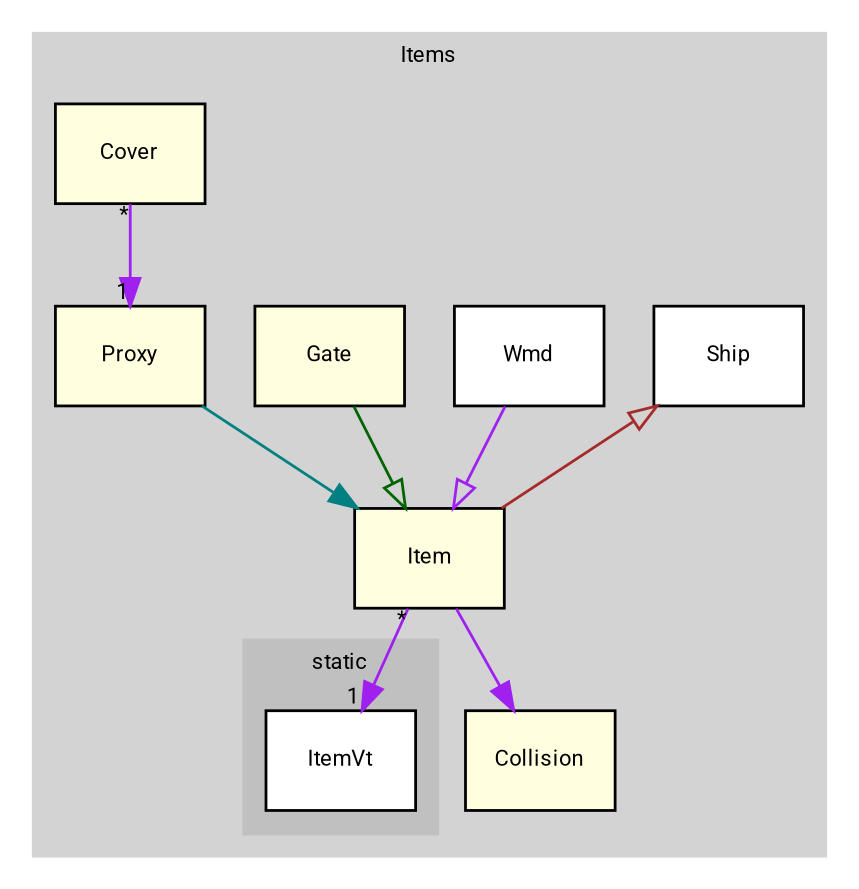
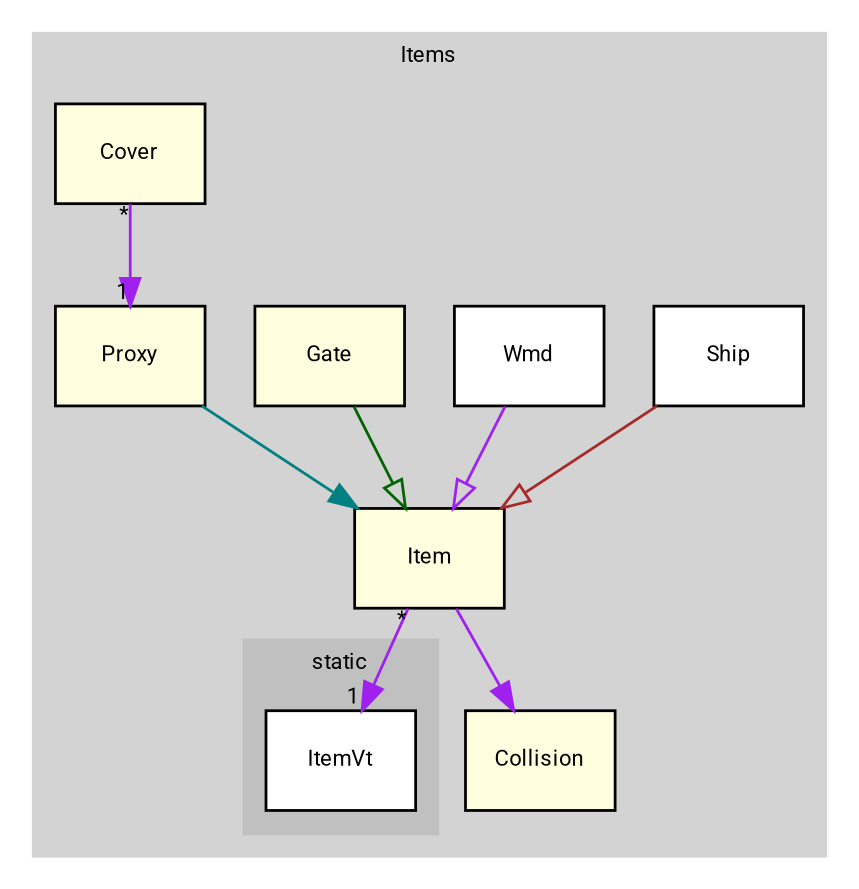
  digraph {
    fontname=Roboto
    fontsize=8
    node [fillcolor=lightyellow fontname=Roboto fontsize=8 shape=record style=filled]
    edge [arrowhead=normal color=purple dir=forward fontname=Roboto fontsize=8 style=normal]
    Ship [fillcolor=white]
    Wmd [fillcolor=white]
    Gate
    n4 [fillcolor=white label="{ItemVt}"]
    Item
    Proxy
    Collision
    Cover
    subgraph cluster_1 {
      color=lightgrey
      label=Items
      style=filled
      Item
      Proxy
      Collision
      Cover
      subgraph sub_2 {
        color=lightgrey
        label=Items
        rank=same
        style=filled
        Ship
        Wmd
        Gate
      }
      subgraph cluster_3 {
        color=grey
        label=static
        style=filled
        n4
      }
    }
-   Item -> Ship [arrowhead=empty color=brown]
+   Ship -> Item [arrowhead=empty color=brown]
    Wmd -> Item [arrowhead=empty]
    Gate -> Item [arrowhead=empty color=darkgreen]
    Item -> n4 [headlabel="  1" taillabel="*"]
    Item -> Collision
    Proxy -> Item [color=teal]
    Cover -> Proxy [headlabel="    1" taillabel="*"]
  }
